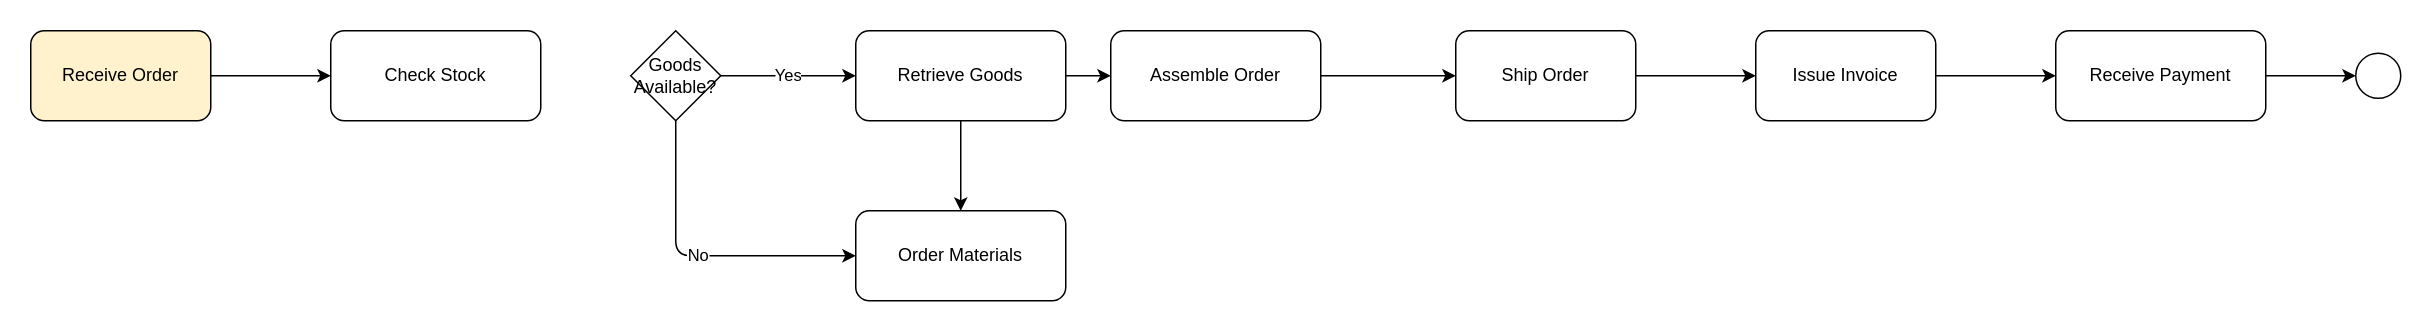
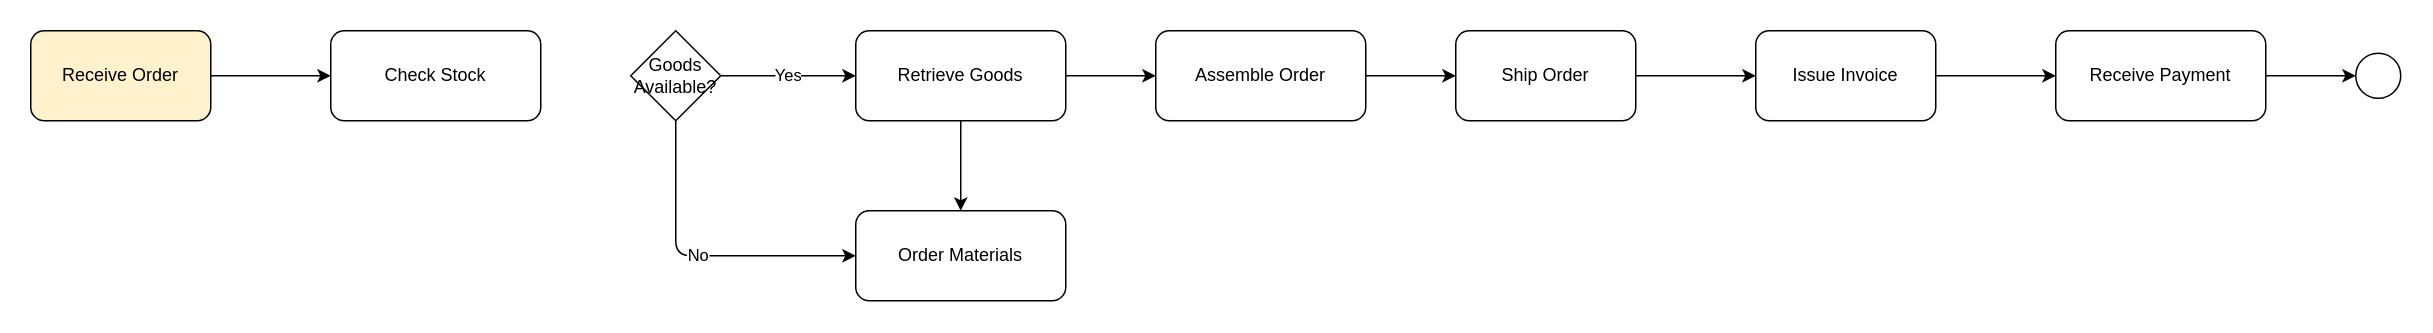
  <mxCell id="0" />
  <mxCell id="1" parent="0" />
  <mxCell id="2" value="Receive Order" style="rounded=1;whiteSpace=wrap;html=1;fillColor=#fff2cc;" vertex="1" parent="1"><mxGeometry x="20" y="20" width="120" height="60" as="geometry" /></mxCell>
  <mxCell id="3" value="Check Stock" style="rounded=1;whiteSpace=wrap;html=1;" vertex="1" parent="1"><mxGeometry x="220" y="20" width="140" height="60" as="geometry" /></mxCell>
  <mxCell id="4" value="Goods Available?" style="shape=rhombus;whiteSpace=wrap;html=1;" vertex="1" parent="1"><mxGeometry x="420" y="20" width="60" height="60" as="geometry" /></mxCell>
  <mxCell id="5" value="" style="edgeStyle=orthogonalEdgeStyle;rounded=0;orthogonalLoop=1;jettySize=auto;html=1;" edge="1" parent="1" source="6" target="7"><mxGeometry relative="1" as="geometry" /></mxCell>
  <mxCell id="6" value="Retrieve Goods" style="rounded=1;whiteSpace=wrap;html=1;" vertex="1" parent="1"><mxGeometry x="570" y="20" width="140" height="60" as="geometry" /></mxCell>
  <mxCell id="7" value="Order Materials" style="rounded=1;whiteSpace=wrap;html=1;" vertex="1" parent="1"><mxGeometry x="570" y="140" width="140" height="60" as="geometry" /></mxCell>
- <mxCell id="8" value="Assemble Order" style="rounded=1;whiteSpace=wrap;html=1;" vertex="1" parent="1"><mxGeometry x="740" y="20" width="140" height="60" as="geometry" /></mxCell>
+ <mxCell id="8" value="Assemble Order" style="rounded=1;whiteSpace=wrap;html=1;" vertex="1" parent="1"><mxGeometry x="770" y="20" width="140" height="60" as="geometry" /></mxCell>
  <mxCell id="9" value="Ship Order" style="rounded=1;whiteSpace=wrap;html=1;" vertex="1" parent="1"><mxGeometry x="970" y="20" width="120" height="60" as="geometry" /></mxCell>
  <mxCell id="10" value="Issue Invoice" style="rounded=1;whiteSpace=wrap;html=1;" vertex="1" parent="1"><mxGeometry x="1170" y="20" width="120" height="60" as="geometry" /></mxCell>
  <mxCell id="11" value="Receive Payment" style="rounded=1;whiteSpace=wrap;html=1;" vertex="1" parent="1"><mxGeometry x="1370" y="20" width="140" height="60" as="geometry" /></mxCell>
  <mxCell id="12" value="" style="ellipse;whiteSpace=wrap;html=1;" vertex="1" parent="1"><mxGeometry x="1570" y="35" width="30" height="30" as="geometry" /></mxCell>
  <mxCell id="13" value="" style="edgeStyle=orthogonalEdgeStyle;rounded=0;orthogonalLoop=1;jettySize=auto;html=1;" edge="1" parent="1" source="2" target="3"><mxGeometry relative="1" as="geometry" /></mxCell>
  <mxCell id="14" value="Yes" style="edgeStyle=orthogonalEdgeStyle;html=1;" edge="1" parent="1" source="4" target="6"><mxGeometry relative="1" as="geometry" /></mxCell>
  <mxCell id="15" value="No" style="edgeStyle=orthogonalEdgeStyle;html=1;exitX=0.5;exitY=1;exitDx=0;exitDy=0;entryX=0;entryY=0.5;entryDx=0;entryDy=0;" edge="1" parent="1" source="4" target="7"><mxGeometry relative="1" as="geometry"><mxPoint x="390" y="125" as="sourcePoint" /><mxPoint x="550" y="215" as="targetPoint" /></mxGeometry></mxCell>
  <mxCell id="16" value="" style="edgeStyle=orthogonalEdgeStyle;html=1;" edge="1" parent="1" source="6" target="8"><mxGeometry relative="1" as="geometry" /></mxCell>
  <mxCell id="17" value="" style="edgeStyle=orthogonalEdgeStyle;html=1;" edge="1" parent="1" source="8" target="9"><mxGeometry relative="1" as="geometry" /></mxCell>
  <mxCell id="18" value="" style="edgeStyle=orthogonalEdgeStyle;html=1;" edge="1" parent="1" source="9" target="10"><mxGeometry relative="1" as="geometry" /></mxCell>
  <mxCell id="19" value="" style="edgeStyle=orthogonalEdgeStyle;html=1;" edge="1" parent="1" source="10" target="11"><mxGeometry relative="1" as="geometry" /></mxCell>
  <mxCell id="20" value="" style="edgeStyle=orthogonalEdgeStyle;html=1;" edge="1" parent="1" source="11" target="12"><mxGeometry relative="1" as="geometry" /></mxCell>
